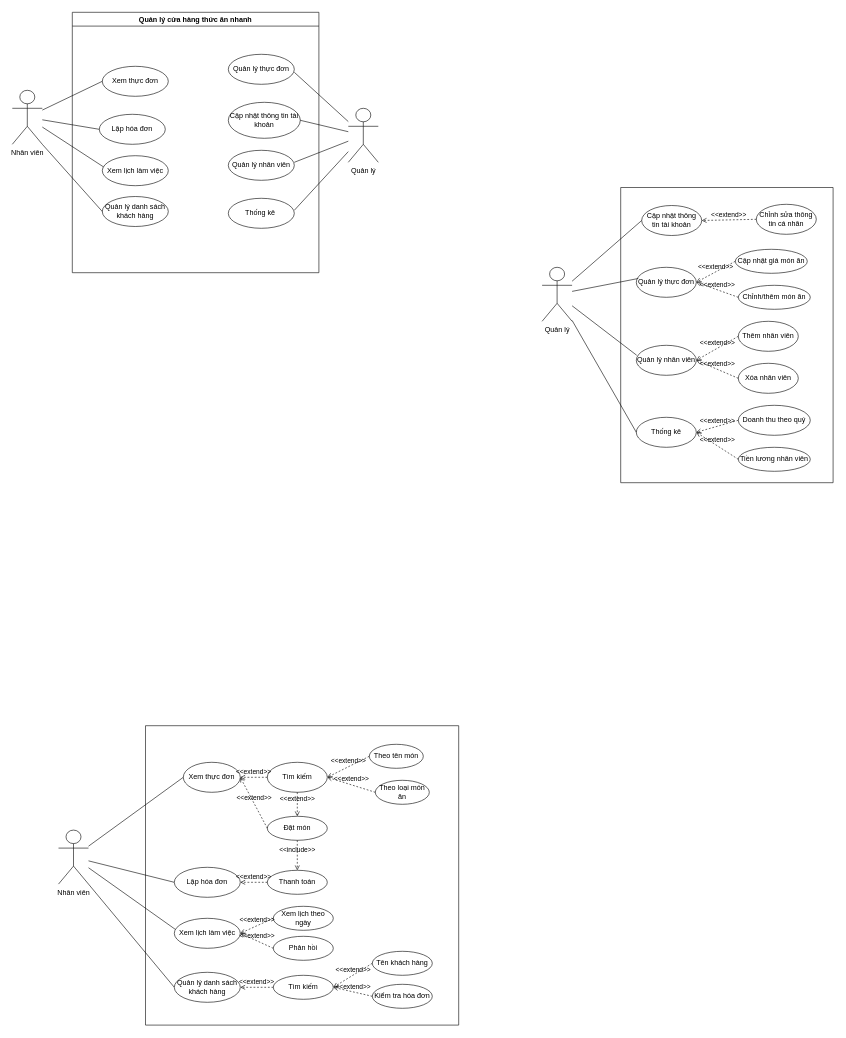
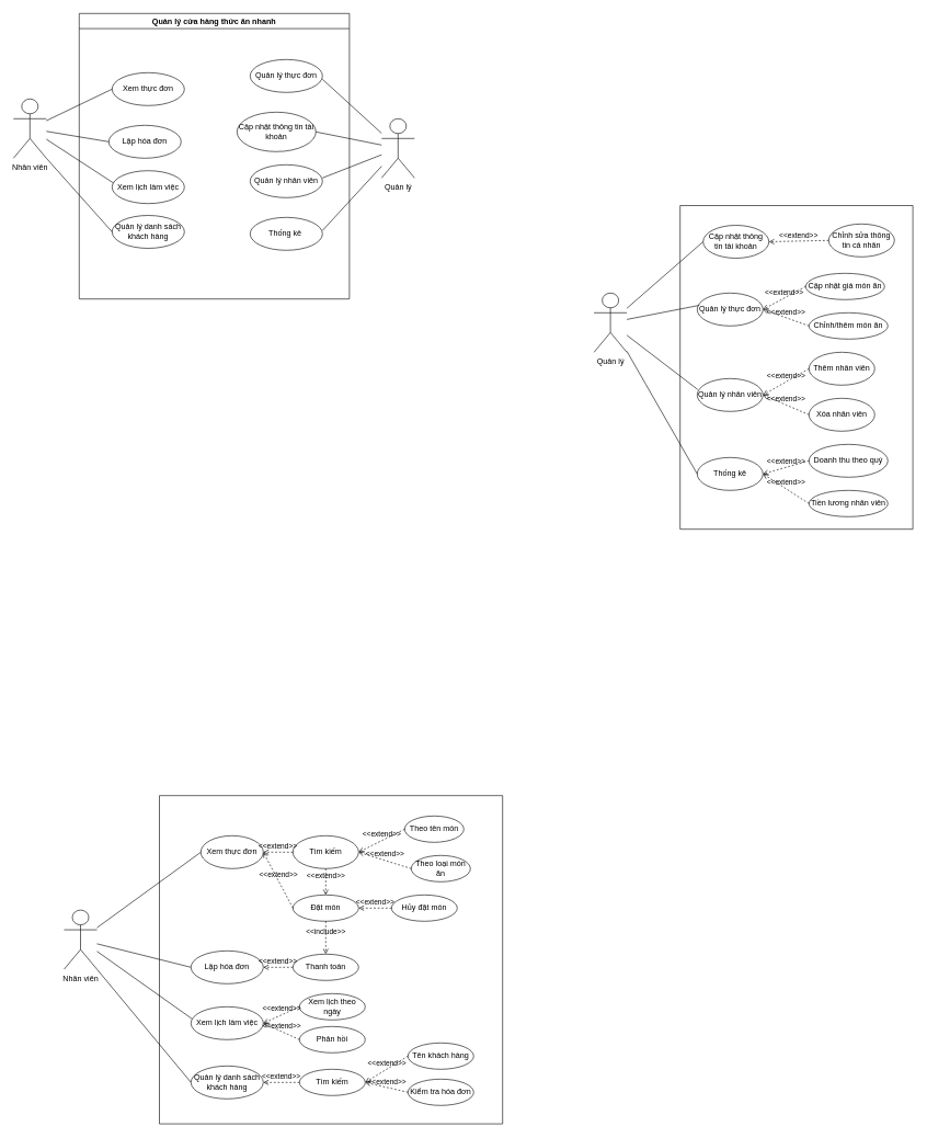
  <mxCell id="0" />
  <mxCell id="1" parent="0" />
  <mxCell id="2" value="Quản lý cửa hàng thức ăn nhanh" style="swimlane;whiteSpace=wrap;html=1;" parent="1" vertex="1"><mxGeometry x="120" y="20" width="411" height="434" as="geometry" /></mxCell>
  <mxCell id="3" value="Quản lý thực đơn" style="ellipse;whiteSpace=wrap;html=1;" parent="2" vertex="1"><mxGeometry x="260" y="70" width="110" height="50" as="geometry" /></mxCell>
  <mxCell id="4" value="Quản lý nhân viên" style="ellipse;whiteSpace=wrap;html=1;" parent="2" vertex="1"><mxGeometry x="260" y="230" width="110" height="50" as="geometry" /></mxCell>
  <mxCell id="5" value="Lập hóa đơn" style="ellipse;whiteSpace=wrap;html=1;" parent="2" vertex="1"><mxGeometry x="45" y="170" width="110" height="50" as="geometry" /></mxCell>
  <mxCell id="6" value="Thống kê&amp;nbsp;" style="ellipse;whiteSpace=wrap;html=1;" parent="2" vertex="1"><mxGeometry x="260" y="310" width="110" height="50" as="geometry" /></mxCell>
  <mxCell id="7" value="" style="endArrow=none;html=1;rounded=0;" parent="2" target="14" edge="1"><mxGeometry width="50" height="50" relative="1" as="geometry"><mxPoint x="370" y="100" as="sourcePoint" /><mxPoint x="420" y="50" as="targetPoint" /></mxGeometry></mxCell>
  <mxCell id="8" value="" style="endArrow=none;html=1;rounded=0;" parent="2" target="14" edge="1"><mxGeometry width="50" height="50" relative="1" as="geometry"><mxPoint x="370" y="250" as="sourcePoint" /><mxPoint x="420" y="200" as="targetPoint" /></mxGeometry></mxCell>
  <mxCell id="9" value="" style="endArrow=none;html=1;rounded=0;" parent="2" target="14" edge="1"><mxGeometry width="50" height="50" relative="1" as="geometry"><mxPoint x="370" y="330" as="sourcePoint" /><mxPoint x="420" y="280" as="targetPoint" /></mxGeometry></mxCell>
  <mxCell id="10" value="Quản lý danh sách khách hàng" style="ellipse;whiteSpace=wrap;html=1;" parent="2" vertex="1"><mxGeometry x="50" y="307" width="110" height="50" as="geometry" /></mxCell>
  <mxCell id="11" value="Xem thực đơn" style="ellipse;whiteSpace=wrap;html=1;" parent="2" vertex="1"><mxGeometry x="50" y="90" width="110" height="50" as="geometry" /></mxCell>
- <mxCell id="12" value="Cập nhật thông tin tài khoản" style="ellipse;whiteSpace=wrap;html=1;" vertex="1" parent="2"><mxGeometry x="260" y="150" width="120" height="60" as="geometry" /></mxCell>
+ <mxCell id="12" value="Cập nhật thông tin tài khoản" style="ellipse;whiteSpace=wrap;html=1;" vertex="1" parent="2"><mxGeometry x="240" y="150" width="120" height="60" as="geometry" /></mxCell>
  <mxCell id="13" value="Xem lịch làm việc" style="ellipse;whiteSpace=wrap;html=1;" vertex="1" parent="2"><mxGeometry x="50" y="239" width="110" height="50" as="geometry" /></mxCell>
  <mxCell id="14" value="Quản lý&lt;div&gt;&lt;br&gt;&lt;/div&gt;" style="shape=umlActor;verticalLabelPosition=bottom;verticalAlign=top;html=1;outlineConnect=0;" parent="1" vertex="1"><mxGeometry x="580" y="180" width="50" height="90" as="geometry" /></mxCell>
  <mxCell id="15" value="&lt;div&gt;Nhân viên&lt;/div&gt;" style="shape=umlActor;verticalLabelPosition=bottom;verticalAlign=top;html=1;outlineConnect=0;" parent="1" vertex="1"><mxGeometry x="20" y="150" width="50" height="90" as="geometry" /></mxCell>
  <mxCell id="16" value="" style="endArrow=none;html=1;rounded=0;entryX=0;entryY=0.5;entryDx=0;entryDy=0;exitX=1;exitY=1;exitDx=0;exitDy=0;exitPerimeter=0;" parent="1" target="10" edge="1" source="15"><mxGeometry width="50" height="50" relative="1" as="geometry"><mxPoint x="50" y="260" as="sourcePoint" /><mxPoint x="160" y="435" as="targetPoint" /></mxGeometry></mxCell>
  <mxCell id="17" value="" style="endArrow=none;html=1;rounded=0;entryX=0;entryY=0.5;entryDx=0;entryDy=0;" parent="1" source="15" target="11" edge="1"><mxGeometry width="50" height="50" relative="1" as="geometry"><mxPoint x="110" y="220" as="sourcePoint" /><mxPoint x="160" y="170" as="targetPoint" /></mxGeometry></mxCell>
  <mxCell id="18" value="" style="endArrow=none;html=1;rounded=0;entryX=0;entryY=0.5;entryDx=0;entryDy=0;" parent="1" source="15" target="5" edge="1"><mxGeometry width="50" height="50" relative="1" as="geometry"><mxPoint x="70" y="300" as="sourcePoint" /><mxPoint x="160" y="339" as="targetPoint" /></mxGeometry></mxCell>
  <mxCell id="19" value="" style="endArrow=none;html=1;rounded=0;exitX=1;exitY=0.5;exitDx=0;exitDy=0;" edge="1" parent="1" source="12" target="14"><mxGeometry width="50" height="50" relative="1" as="geometry"><mxPoint x="480" y="220" as="sourcePoint" /><mxPoint x="530" y="170" as="targetPoint" /></mxGeometry></mxCell>
  <mxCell id="20" value="" style="endArrow=none;html=1;rounded=0;entryX=0.018;entryY=0.373;entryDx=0;entryDy=0;entryPerimeter=0;" edge="1" parent="1" source="15" target="13"><mxGeometry width="50" height="50" relative="1" as="geometry"><mxPoint x="70" y="307.5" as="sourcePoint" /><mxPoint x="170" y="442.5" as="targetPoint" /></mxGeometry></mxCell>
  <mxCell id="21" value="&lt;div&gt;Nhân viên&lt;/div&gt;" style="shape=umlActor;verticalLabelPosition=bottom;verticalAlign=top;html=1;outlineConnect=0;" vertex="1" parent="1"><mxGeometry x="97" y="1383" width="50" height="90" as="geometry" /></mxCell>
  <mxCell id="22" value="" style="endArrow=none;html=1;rounded=0;entryX=0;entryY=0.5;entryDx=0;entryDy=0;exitX=1;exitY=1;exitDx=0;exitDy=0;exitPerimeter=0;" edge="1" parent="1" source="21" target="26"><mxGeometry width="50" height="50" relative="1" as="geometry"><mxPoint x="145" y="830" as="sourcePoint" /><mxPoint x="255" y="1005" as="targetPoint" /></mxGeometry></mxCell>
  <mxCell id="23" value="" style="endArrow=none;html=1;rounded=0;entryX=0;entryY=0.5;entryDx=0;entryDy=0;" edge="1" parent="1" source="21" target="27"><mxGeometry width="50" height="50" relative="1" as="geometry"><mxPoint x="165" y="870" as="sourcePoint" /><mxPoint x="255" y="909" as="targetPoint" /></mxGeometry></mxCell>
  <mxCell id="24" value="" style="endArrow=none;html=1;rounded=0;entryX=0.018;entryY=0.373;entryDx=0;entryDy=0;entryPerimeter=0;" edge="1" parent="1" source="21" target="25"><mxGeometry width="50" height="50" relative="1" as="geometry"><mxPoint x="165" y="877.5" as="sourcePoint" /><mxPoint x="265" y="1012.5" as="targetPoint" /></mxGeometry></mxCell>
  <mxCell id="25" value="Xem lịch làm việc" style="ellipse;whiteSpace=wrap;html=1;" vertex="1" parent="1"><mxGeometry x="290" y="1530" width="110" height="50" as="geometry" /></mxCell>
  <mxCell id="26" value="Quản lý danh sách khách hàng" style="ellipse;whiteSpace=wrap;html=1;" vertex="1" parent="1"><mxGeometry x="290" y="1620" width="110" height="50" as="geometry" /></mxCell>
  <mxCell id="27" value="Lập hóa đơn" style="ellipse;whiteSpace=wrap;html=1;" vertex="1" parent="1"><mxGeometry x="290" y="1445" width="110" height="50" as="geometry" /></mxCell>
  <mxCell id="28" value="Xem thực đơn" style="ellipse;whiteSpace=wrap;html=1;" vertex="1" parent="1"><mxGeometry x="305" y="1270" width="95" height="50" as="geometry" /></mxCell>
  <mxCell id="29" value="Tìm kiếm" style="ellipse;whiteSpace=wrap;html=1;" vertex="1" parent="1"><mxGeometry x="445" y="1270" width="100" height="50" as="geometry" /></mxCell>
  <mxCell id="30" value="&amp;lt;&amp;lt;extend&amp;gt;&amp;gt;" style="html=1;verticalAlign=bottom;labelBackgroundColor=none;endArrow=open;endFill=0;dashed=1;rounded=0;entryX=1;entryY=0.5;entryDx=0;entryDy=0;exitX=0;exitY=0.5;exitDx=0;exitDy=0;" edge="1" parent="1" source="29" target="28"><mxGeometry width="160" relative="1" as="geometry"><mxPoint x="485" y="1165" as="sourcePoint" /><mxPoint x="425" y="1205" as="targetPoint" /></mxGeometry></mxCell>
  <mxCell id="31" value="Theo tên món" style="ellipse;whiteSpace=wrap;html=1;" vertex="1" parent="1"><mxGeometry x="615" y="1240" width="90" height="40" as="geometry" /></mxCell>
  <mxCell id="32" value="Theo loại món ăn" style="ellipse;whiteSpace=wrap;html=1;" vertex="1" parent="1"><mxGeometry x="625" y="1300" width="90" height="40" as="geometry" /></mxCell>
  <mxCell id="33" value="&amp;lt;&amp;lt;extend&amp;gt;&amp;gt;" style="html=1;verticalAlign=bottom;labelBackgroundColor=none;endArrow=open;endFill=0;dashed=1;rounded=0;entryX=1;entryY=0.5;entryDx=0;entryDy=0;exitX=0;exitY=0.5;exitDx=0;exitDy=0;" edge="1" parent="1" source="31" target="29"><mxGeometry width="160" relative="1" as="geometry"><mxPoint x="485" y="1165" as="sourcePoint" /><mxPoint x="425" y="1205" as="targetPoint" /></mxGeometry></mxCell>
  <mxCell id="34" value="&amp;lt;&amp;lt;extend&amp;gt;&amp;gt;" style="html=1;verticalAlign=bottom;labelBackgroundColor=none;endArrow=open;endFill=0;dashed=1;rounded=0;entryX=1;entryY=0.5;entryDx=0;entryDy=0;exitX=0;exitY=0.5;exitDx=0;exitDy=0;" edge="1" parent="1" source="32" target="29"><mxGeometry width="160" relative="1" as="geometry"><mxPoint x="605" y="1290" as="sourcePoint" /><mxPoint x="555" y="1305" as="targetPoint" /></mxGeometry></mxCell>
  <mxCell id="35" value="Thanh toán" style="ellipse;whiteSpace=wrap;html=1;" vertex="1" parent="1"><mxGeometry x="445" y="1450" width="100" height="40" as="geometry" /></mxCell>
  <mxCell id="36" value="&amp;lt;&amp;lt;extend&amp;gt;&amp;gt;" style="html=1;verticalAlign=bottom;labelBackgroundColor=none;endArrow=open;endFill=0;dashed=1;rounded=0;entryX=1;entryY=0.5;entryDx=0;entryDy=0;exitX=0;exitY=0.5;exitDx=0;exitDy=0;" edge="1" parent="1" source="35" target="27"><mxGeometry width="160" relative="1" as="geometry"><mxPoint x="455" y="1305" as="sourcePoint" /><mxPoint x="410" y="1305" as="targetPoint" /></mxGeometry></mxCell>
  <mxCell id="37" value="Đặt món" style="ellipse;whiteSpace=wrap;html=1;" vertex="1" parent="1"><mxGeometry x="445" y="1360" width="100" height="40" as="geometry" /></mxCell>
  <mxCell id="38" value="&amp;lt;&amp;lt;extend&amp;gt;&amp;gt;" style="html=1;verticalAlign=bottom;labelBackgroundColor=none;endArrow=open;endFill=0;dashed=1;rounded=0;entryX=1;entryY=0.5;entryDx=0;entryDy=0;exitX=0;exitY=0.5;exitDx=0;exitDy=0;" edge="1" parent="1" source="37" target="28"><mxGeometry width="160" relative="1" as="geometry"><mxPoint x="465" y="1440" as="sourcePoint" /><mxPoint x="418" y="1440" as="targetPoint" /></mxGeometry></mxCell>
  <mxCell id="39" value="&amp;lt;&amp;lt;extend&amp;gt;&amp;gt;" style="html=1;verticalAlign=bottom;labelBackgroundColor=none;endArrow=open;endFill=0;dashed=1;rounded=0;entryX=0.5;entryY=0;entryDx=0;entryDy=0;exitX=0.5;exitY=1;exitDx=0;exitDy=0;" edge="1" parent="1" source="29" target="37"><mxGeometry width="160" relative="1" as="geometry"><mxPoint x="455" y="1365" as="sourcePoint" /><mxPoint x="410" y="1305" as="targetPoint" /></mxGeometry></mxCell>
+ <mxCell id="40" value="Hủy đặt món" style="ellipse;whiteSpace=wrap;html=1;" vertex="1" parent="1"><mxGeometry x="595" y="1360" width="100" height="40" as="geometry" /></mxCell>
+ <mxCell id="41" value="&amp;lt;&amp;lt;extend&amp;gt;&amp;gt;" style="html=1;verticalAlign=bottom;labelBackgroundColor=none;endArrow=open;endFill=0;dashed=1;rounded=0;entryX=1;entryY=0.5;entryDx=0;entryDy=0;exitX=0;exitY=0.5;exitDx=0;exitDy=0;" edge="1" parent="1" source="40" target="37"><mxGeometry width="160" relative="1" as="geometry"><mxPoint x="635" y="1330" as="sourcePoint" /><mxPoint x="555" y="1305" as="targetPoint" /></mxGeometry></mxCell>
  <mxCell id="42" value="&amp;lt;&amp;lt;include&amp;gt;&amp;gt;" style="html=1;verticalAlign=bottom;labelBackgroundColor=none;endArrow=open;endFill=0;dashed=1;rounded=0;entryX=0.5;entryY=0;entryDx=0;entryDy=0;exitX=0.5;exitY=1;exitDx=0;exitDy=0;" edge="1" parent="1" source="37" target="35"><mxGeometry width="160" relative="1" as="geometry"><mxPoint x="495" y="1450" as="sourcePoint" /><mxPoint x="655" y="1450" as="targetPoint" /></mxGeometry></mxCell>
  <mxCell id="43" value="Xem lịch theo ngày" style="ellipse;whiteSpace=wrap;html=1;" vertex="1" parent="1"><mxGeometry x="455" y="1510" width="100" height="40" as="geometry" /></mxCell>
  <mxCell id="44" value="&amp;lt;&amp;lt;extend&amp;gt;&amp;gt;" style="html=1;verticalAlign=bottom;labelBackgroundColor=none;endArrow=open;endFill=0;dashed=1;rounded=0;entryX=1;entryY=0.5;entryDx=0;entryDy=0;exitX=0;exitY=0.5;exitDx=0;exitDy=0;" edge="1" parent="1" source="43" target="25"><mxGeometry width="160" relative="1" as="geometry"><mxPoint x="645" y="1340" as="sourcePoint" /><mxPoint x="565" y="1315" as="targetPoint" /></mxGeometry></mxCell>
  <mxCell id="45" value="Tìm kiếm" style="ellipse;whiteSpace=wrap;html=1;" vertex="1" parent="1"><mxGeometry x="455" y="1625" width="100" height="40" as="geometry" /></mxCell>
  <mxCell id="46" value="&amp;lt;&amp;lt;extend&amp;gt;&amp;gt;" style="html=1;verticalAlign=bottom;labelBackgroundColor=none;endArrow=open;endFill=0;dashed=1;rounded=0;entryX=1;entryY=0.5;entryDx=0;entryDy=0;exitX=0;exitY=0.5;exitDx=0;exitDy=0;" edge="1" parent="1" source="45" target="26"><mxGeometry width="160" relative="1" as="geometry"><mxPoint x="455" y="1390" as="sourcePoint" /><mxPoint x="410" y="1305" as="targetPoint" /></mxGeometry></mxCell>
  <mxCell id="47" value="Tên khách hàng&lt;span style=&quot;color: rgba(0, 0, 0, 0); font-family: monospace; font-size: 0px; text-align: start; text-wrap: nowrap;&quot;&gt;%3CmxGraphModel%3E%3Croot%3E%3CmxCell%20id%3D%220%22%2F%3E%3CmxCell%20id%3D%221%22%20parent%3D%220%22%2F%3E%3CmxCell%20id%3D%222%22%20value%3D%22T%C3%ACm%20ki%E1%BA%BFm%22%20style%3D%22ellipse%3BwhiteSpace%3Dwrap%3Bhtml%3D1%3B%22%20vertex%3D%221%22%20parent%3D%221%22%3E%3CmxGeometry%20x%3D%22470%22%20y%3D%221205%22%20width%3D%22100%22%20height%3D%2240%22%20as%3D%22geometry%22%2F%3E%3C%2FmxCell%3E%3C%2Froot%3E%3C%2FmxGraphModel%3E&lt;/span&gt;" style="ellipse;whiteSpace=wrap;html=1;" vertex="1" parent="1"><mxGeometry x="620" y="1585" width="100" height="40" as="geometry" /></mxCell>
  <mxCell id="48" value="Kiểm tra hóa đơn" style="ellipse;whiteSpace=wrap;html=1;" vertex="1" parent="1"><mxGeometry x="620" y="1640" width="100" height="40" as="geometry" /></mxCell>
  <mxCell id="49" value="&amp;lt;&amp;lt;extend&amp;gt;&amp;gt;" style="html=1;verticalAlign=bottom;labelBackgroundColor=none;endArrow=open;endFill=0;dashed=1;rounded=0;entryX=1;entryY=0.5;entryDx=0;entryDy=0;exitX=0;exitY=0.5;exitDx=0;exitDy=0;" edge="1" parent="1" source="47" target="45"><mxGeometry width="160" relative="1" as="geometry"><mxPoint x="465" y="1565" as="sourcePoint" /><mxPoint x="410" y="1565" as="targetPoint" /></mxGeometry></mxCell>
  <mxCell id="50" value="&amp;lt;&amp;lt;extend&amp;gt;&amp;gt;" style="html=1;verticalAlign=bottom;labelBackgroundColor=none;endArrow=open;endFill=0;dashed=1;rounded=0;entryX=1;entryY=0.5;entryDx=0;entryDy=0;exitX=0;exitY=0.5;exitDx=0;exitDy=0;" edge="1" parent="1" source="48" target="45"><mxGeometry width="160" relative="1" as="geometry"><mxPoint x="615" y="1620" as="sourcePoint" /><mxPoint x="565" y="1655" as="targetPoint" /></mxGeometry></mxCell>
  <mxCell id="51" value="Phản hồi" style="ellipse;whiteSpace=wrap;html=1;" vertex="1" parent="1"><mxGeometry x="455" y="1560" width="100" height="40" as="geometry" /></mxCell>
  <mxCell id="52" value="&amp;lt;&amp;lt;extend&amp;gt;&amp;gt;" style="html=1;verticalAlign=bottom;labelBackgroundColor=none;endArrow=open;endFill=0;dashed=1;rounded=0;exitX=0;exitY=0.5;exitDx=0;exitDy=0;entryX=1;entryY=0.5;entryDx=0;entryDy=0;" edge="1" parent="1" source="51" target="25"><mxGeometry width="160" relative="1" as="geometry"><mxPoint x="465" y="1540" as="sourcePoint" /><mxPoint x="395" y="1560" as="targetPoint" /></mxGeometry></mxCell>
  <mxCell id="53" value="" style="endArrow=none;html=1;rounded=0;entryX=0;entryY=0.5;entryDx=0;entryDy=0;" edge="1" parent="1" source="21" target="28"><mxGeometry width="50" height="50" relative="1" as="geometry"><mxPoint x="400" y="980" as="sourcePoint" /><mxPoint x="450" y="930" as="targetPoint" /></mxGeometry></mxCell>
  <mxCell id="54" value="" style="swimlane;startSize=0;" vertex="1" parent="1"><mxGeometry x="242" y="1209" width="522" height="499" as="geometry" /></mxCell>
  <mxCell id="55" value="Quản lý&lt;div&gt;&lt;br&gt;&lt;/div&gt;" style="shape=umlActor;verticalLabelPosition=bottom;verticalAlign=top;html=1;outlineConnect=0;" vertex="1" parent="1"><mxGeometry x="903" y="445" width="50" height="90" as="geometry" /></mxCell>
  <mxCell id="56" value="Quản lý thực đơn" style="ellipse;whiteSpace=wrap;html=1;" vertex="1" parent="1"><mxGeometry x="1060" y="445" width="100" height="50" as="geometry" /></mxCell>
  <mxCell id="57" value="Quản lý nhân viên" style="ellipse;whiteSpace=wrap;html=1;" vertex="1" parent="1"><mxGeometry x="1060" y="575" width="100" height="50" as="geometry" /></mxCell>
  <mxCell id="58" value="Thống kê" style="ellipse;whiteSpace=wrap;html=1;" vertex="1" parent="1"><mxGeometry x="1060" y="695" width="100" height="50" as="geometry" /></mxCell>
  <mxCell id="59" value="Cập nhật thông tin tài khoản&lt;span style=&quot;color: rgba(0, 0, 0, 0); font-family: monospace; font-size: 0px; text-align: start; text-wrap: nowrap;&quot;&gt;%3CmxGraphModel%3E%3Croot%3E%3CmxCell%20id%3D%220%22%2F%3E%3CmxCell%20id%3D%221%22%20parent%3D%220%22%2F%3E%3CmxCell%20id%3D%222%22%20value%3D%22%22%20style%3D%22ellipse%3BwhiteSpace%3Dwrap%3Bhtml%3D1%3B%22%20vertex%3D%221%22%20parent%3D%221%22%3E%3CmxGeometry%20x%3D%22990%22%20y%3D%22250%22%20width%3D%22120%22%20height%3D%2280%22%20as%3D%22geometry%22%2F%3E%3C%2FmxCell%3E%3C%2Froot%3E%3C%2FmxGraphModel%3E&lt;/span&gt;" style="ellipse;whiteSpace=wrap;html=1;" vertex="1" parent="1"><mxGeometry x="1069" y="342" width="100" height="50" as="geometry" /></mxCell>
  <mxCell id="60" value="Doanh thu theo quý" style="ellipse;whiteSpace=wrap;html=1;" vertex="1" parent="1"><mxGeometry x="1230" y="675" width="120" height="50" as="geometry" /></mxCell>
  <mxCell id="61" value="Tiền lương nhân viên" style="ellipse;whiteSpace=wrap;html=1;" vertex="1" parent="1"><mxGeometry x="1230" y="745" width="120" height="40" as="geometry" /></mxCell>
  <mxCell id="62" value="Thêm nhân viên" style="ellipse;whiteSpace=wrap;html=1;" vertex="1" parent="1"><mxGeometry x="1230" y="535" width="100" height="50" as="geometry" /></mxCell>
  <mxCell id="63" value="Xóa nhân viên" style="ellipse;whiteSpace=wrap;html=1;" vertex="1" parent="1"><mxGeometry x="1230" y="605" width="100" height="50" as="geometry" /></mxCell>
  <mxCell id="64" value="Cập nhật giá món ăn" style="ellipse;whiteSpace=wrap;html=1;" vertex="1" parent="1"><mxGeometry x="1225" y="415" width="120" height="40" as="geometry" /></mxCell>
  <mxCell id="65" value="Chỉnh/thêm món ăn" style="ellipse;whiteSpace=wrap;html=1;" vertex="1" parent="1"><mxGeometry x="1230" y="475" width="120" height="40" as="geometry" /></mxCell>
  <mxCell id="66" value="Chỉnh sửa thông tin cá nhân" style="ellipse;whiteSpace=wrap;html=1;" vertex="1" parent="1"><mxGeometry x="1260" y="340" width="100" height="50" as="geometry" /></mxCell>
  <mxCell id="67" value="&amp;lt;&amp;lt;extend&amp;gt;&amp;gt;" style="html=1;verticalAlign=bottom;labelBackgroundColor=none;endArrow=open;endFill=0;dashed=1;rounded=0;entryX=1;entryY=0.5;entryDx=0;entryDy=0;exitX=0;exitY=0.5;exitDx=0;exitDy=0;" edge="1" parent="1" source="66" target="59"><mxGeometry width="160" relative="1" as="geometry"><mxPoint x="1050" y="595" as="sourcePoint" /><mxPoint x="1210" y="595" as="targetPoint" /></mxGeometry></mxCell>
  <mxCell id="68" value="&amp;lt;&amp;lt;extend&amp;gt;&amp;gt;" style="html=1;verticalAlign=bottom;labelBackgroundColor=none;endArrow=open;endFill=0;dashed=1;rounded=0;entryX=1;entryY=0.5;entryDx=0;entryDy=0;exitX=0;exitY=0.5;exitDx=0;exitDy=0;" edge="1" parent="1" source="64" target="56"><mxGeometry width="160" relative="1" as="geometry"><mxPoint x="1255" y="380" as="sourcePoint" /><mxPoint x="1180" y="380" as="targetPoint" /></mxGeometry></mxCell>
  <mxCell id="69" value="&amp;lt;&amp;lt;extend&amp;gt;&amp;gt;" style="html=1;verticalAlign=bottom;labelBackgroundColor=none;endArrow=open;endFill=0;dashed=1;rounded=0;entryX=1;entryY=0.5;entryDx=0;entryDy=0;exitX=0;exitY=0.5;exitDx=0;exitDy=0;" edge="1" parent="1" source="65" target="56"><mxGeometry width="160" relative="1" as="geometry"><mxPoint x="1235" y="445" as="sourcePoint" /><mxPoint x="1170" y="480" as="targetPoint" /></mxGeometry></mxCell>
  <mxCell id="70" value="&amp;lt;&amp;lt;extend&amp;gt;&amp;gt;" style="html=1;verticalAlign=bottom;labelBackgroundColor=none;endArrow=open;endFill=0;dashed=1;rounded=0;entryX=1;entryY=0.5;entryDx=0;entryDy=0;exitX=0;exitY=0.5;exitDx=0;exitDy=0;" edge="1" parent="1" source="62" target="57"><mxGeometry width="160" relative="1" as="geometry"><mxPoint x="1240" y="505" as="sourcePoint" /><mxPoint x="1170" y="480" as="targetPoint" /></mxGeometry></mxCell>
  <mxCell id="71" value="&amp;lt;&amp;lt;extend&amp;gt;&amp;gt;" style="html=1;verticalAlign=bottom;labelBackgroundColor=none;endArrow=open;endFill=0;dashed=1;rounded=0;entryX=1;entryY=0.5;entryDx=0;entryDy=0;exitX=0;exitY=0.5;exitDx=0;exitDy=0;" edge="1" parent="1" source="63" target="57"><mxGeometry width="160" relative="1" as="geometry"><mxPoint x="1240" y="570" as="sourcePoint" /><mxPoint x="1170" y="610" as="targetPoint" /></mxGeometry></mxCell>
  <mxCell id="72" value="&amp;lt;&amp;lt;extend&amp;gt;&amp;gt;" style="html=1;verticalAlign=bottom;labelBackgroundColor=none;endArrow=open;endFill=0;dashed=1;rounded=0;entryX=1;entryY=0.5;entryDx=0;entryDy=0;exitX=0;exitY=0.5;exitDx=0;exitDy=0;" edge="1" parent="1" source="60" target="58"><mxGeometry width="160" relative="1" as="geometry"><mxPoint x="1240" y="640" as="sourcePoint" /><mxPoint x="1170" y="610" as="targetPoint" /></mxGeometry></mxCell>
  <mxCell id="73" value="&amp;lt;&amp;lt;extend&amp;gt;&amp;gt;" style="html=1;verticalAlign=bottom;labelBackgroundColor=none;endArrow=open;endFill=0;dashed=1;rounded=0;entryX=1;entryY=0.5;entryDx=0;entryDy=0;exitX=0;exitY=0.5;exitDx=0;exitDy=0;" edge="1" parent="1" source="61" target="58"><mxGeometry width="160" relative="1" as="geometry"><mxPoint x="1240" y="710" as="sourcePoint" /><mxPoint x="1170" y="730" as="targetPoint" /></mxGeometry></mxCell>
  <mxCell id="74" value="" style="endArrow=none;html=1;rounded=0;entryX=0;entryY=0.5;entryDx=0;entryDy=0;" edge="1" parent="1" source="55" target="59"><mxGeometry width="50" height="50" relative="1" as="geometry"><mxPoint x="1010" y="250" as="sourcePoint" /><mxPoint x="1060" y="200" as="targetPoint" /></mxGeometry></mxCell>
  <mxCell id="75" value="" style="endArrow=none;html=1;rounded=0;entryX=0.033;entryY=0.373;entryDx=0;entryDy=0;entryPerimeter=0;" edge="1" parent="1" source="55" target="56"><mxGeometry width="50" height="50" relative="1" as="geometry"><mxPoint x="960" y="340" as="sourcePoint" /><mxPoint x="1060" y="375" as="targetPoint" /></mxGeometry></mxCell>
  <mxCell id="76" value="" style="endArrow=none;html=1;rounded=0;entryX=0.007;entryY=0.333;entryDx=0;entryDy=0;entryPerimeter=0;" edge="1" parent="1" source="55" target="57"><mxGeometry width="50" height="50" relative="1" as="geometry"><mxPoint x="990" y="390" as="sourcePoint" /><mxPoint x="1040" y="340" as="targetPoint" /></mxGeometry></mxCell>
  <mxCell id="77" value="" style="endArrow=none;html=1;rounded=0;entryX=0;entryY=0.5;entryDx=0;entryDy=0;" edge="1" parent="1" source="55" target="58"><mxGeometry width="50" height="50" relative="1" as="geometry"><mxPoint x="970" y="580" as="sourcePoint" /><mxPoint x="1050" y="592.65" as="targetPoint" /></mxGeometry></mxCell>
  <mxCell id="78" value="" style="swimlane;startSize=0;" vertex="1" parent="1"><mxGeometry x="1034" y="312" width="354" height="492" as="geometry" /></mxCell>
